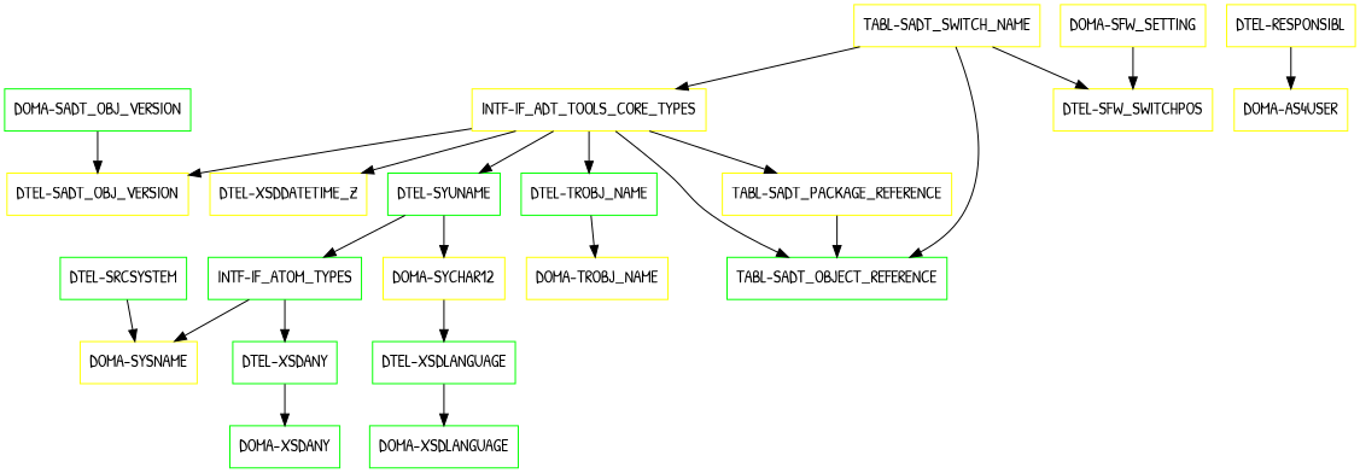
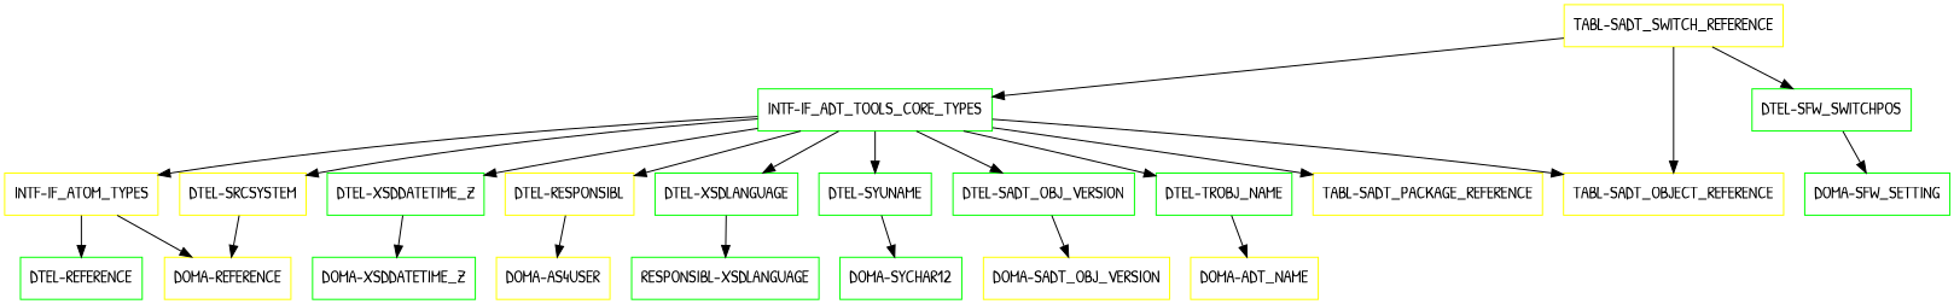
  digraph {
    fontname="Patrick Hand"
    node [color=yellow fontname="Patrick Hand" shape=box]
    edge [fontname="Patrick Hand"]
-   "INTF-IF_ADT_TOOLS_CORE_TYPES"
-   "INTF-IF_ATOM_TYPES" [color=green]
-   "DTEL-XSDDATETIME_Z"
-   "DTEL-SRCSYSTEM" [color=green]
+   "INTF-IF_ADT_TOOLS_CORE_TYPES" [color=green]
+   "INTF-IF_ATOM_TYPES"
+   "DTEL-XSDDATETIME_Z" [color=green]
+   "DTEL-SRCSYSTEM"
    "DTEL-RESPONSIBL"
    "DTEL-XSDLANGUAGE" [color=green]
    "DTEL-SYUNAME" [color=green]
-   "DTEL-SADT_OBJ_VERSION"
+   "DTEL-SADT_OBJ_VERSION" [color=green]
    "DTEL-TROBJ_NAME" [color=green]
-   "TABL-SADT_OBJECT_REFERENCE" [color=green]
+   "TABL-SADT_OBJECT_REFERENCE"
    "TABL-SADT_PACKAGE_REFERENCE"
-   "DTEL-XSDANY" [color=green]
-   "DOMA-SYSNAME"
+   "DTEL-XSDANY" [color=green label="DTEL-REFERENCE"]
+   "DOMA-SYSNAME" [label="DOMA-REFERENCE"]
+   "DOMA-XSDDATETIME_Z" [color=green]
    "DOMA-AS4USER"
-   "DOMA-XSDLANGUAGE" [color=green]
-   "DOMA-SYCHAR12"
-   "DOMA-SADT_OBJ_VERSION" [color=green]
-   "DOMA-TROBJ_NAME"
-   "TABL-SADT_SWITCH_REFERENCE" [label="TABL-SADT_SWITCH_NAME"]
-   "DTEL-SFW_SWITCHPOS"
-   "DOMA-XSDANY" [color=green]
-   "DOMA-SFW_SETTING"
-   "DTEL-SYUNAME" -> "INTF-IF_ATOM_TYPES"
+   "DOMA-XSDLANGUAGE" [color=green label="RESPONSIBL-XSDLANGUAGE"]
+   "DOMA-SYCHAR12" [color=green]
+   "DOMA-SADT_OBJ_VERSION"
+   "DOMA-TROBJ_NAME" [label="DOMA-ADT_NAME"]
+   "TABL-SADT_SWITCH_REFERENCE"
+   "DTEL-SFW_SWITCHPOS" [color=green]
+   "DOMA-SFW_SETTING" [color=green]
+   "INTF-IF_ADT_TOOLS_CORE_TYPES" -> "INTF-IF_ATOM_TYPES"
    "INTF-IF_ADT_TOOLS_CORE_TYPES" -> "DTEL-XSDDATETIME_Z"
-   "DOMA-SYCHAR12" -> "DTEL-XSDLANGUAGE"
+   "INTF-IF_ADT_TOOLS_CORE_TYPES" -> "DTEL-SRCSYSTEM"
+   "INTF-IF_ADT_TOOLS_CORE_TYPES" -> "DTEL-RESPONSIBL"
+   "INTF-IF_ADT_TOOLS_CORE_TYPES" -> "DTEL-XSDLANGUAGE"
    "INTF-IF_ADT_TOOLS_CORE_TYPES" -> "DTEL-SYUNAME"
    "INTF-IF_ADT_TOOLS_CORE_TYPES" -> "DTEL-SADT_OBJ_VERSION"
    "INTF-IF_ADT_TOOLS_CORE_TYPES" -> "DTEL-TROBJ_NAME"
    "INTF-IF_ADT_TOOLS_CORE_TYPES" -> "TABL-SADT_OBJECT_REFERENCE"
    "INTF-IF_ADT_TOOLS_CORE_TYPES" -> "TABL-SADT_PACKAGE_REFERENCE"
    "INTF-IF_ATOM_TYPES" -> "DTEL-XSDANY"
    "INTF-IF_ATOM_TYPES" -> "DOMA-SYSNAME"
+   "DTEL-XSDDATETIME_Z" -> "DOMA-XSDDATETIME_Z"
    "DTEL-SRCSYSTEM" -> "DOMA-SYSNAME"
    "DTEL-RESPONSIBL" -> "DOMA-AS4USER"
    "DTEL-XSDLANGUAGE" -> "DOMA-XSDLANGUAGE"
    "DTEL-SYUNAME" -> "DOMA-SYCHAR12"
-   "DOMA-SADT_OBJ_VERSION" -> "DTEL-SADT_OBJ_VERSION"
+   "DTEL-SADT_OBJ_VERSION" -> "DOMA-SADT_OBJ_VERSION"
    "DTEL-TROBJ_NAME" -> "DOMA-TROBJ_NAME"
-   "TABL-SADT_PACKAGE_REFERENCE" -> "TABL-SADT_OBJECT_REFERENCE"
-   "DTEL-XSDANY" -> "DOMA-XSDANY"
    "TABL-SADT_SWITCH_REFERENCE" -> "INTF-IF_ADT_TOOLS_CORE_TYPES"
    "TABL-SADT_SWITCH_REFERENCE" -> "TABL-SADT_OBJECT_REFERENCE"
    "TABL-SADT_SWITCH_REFERENCE" -> "DTEL-SFW_SWITCHPOS"
-   "DOMA-SFW_SETTING" -> "DTEL-SFW_SWITCHPOS"
+   "DTEL-SFW_SWITCHPOS" -> "DOMA-SFW_SETTING"
  }
